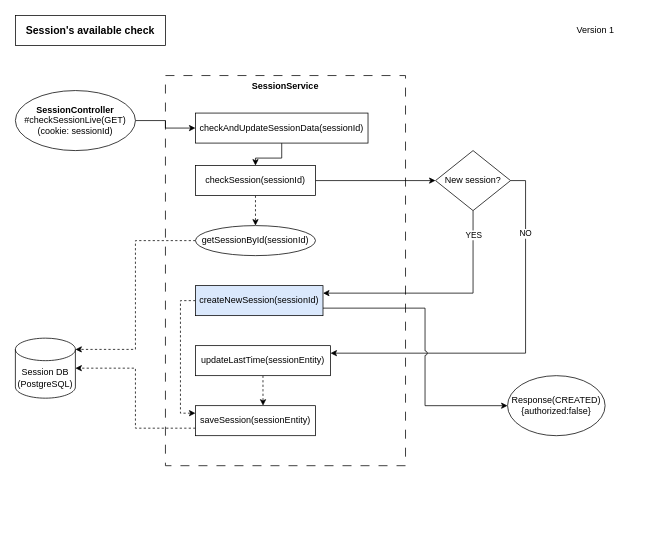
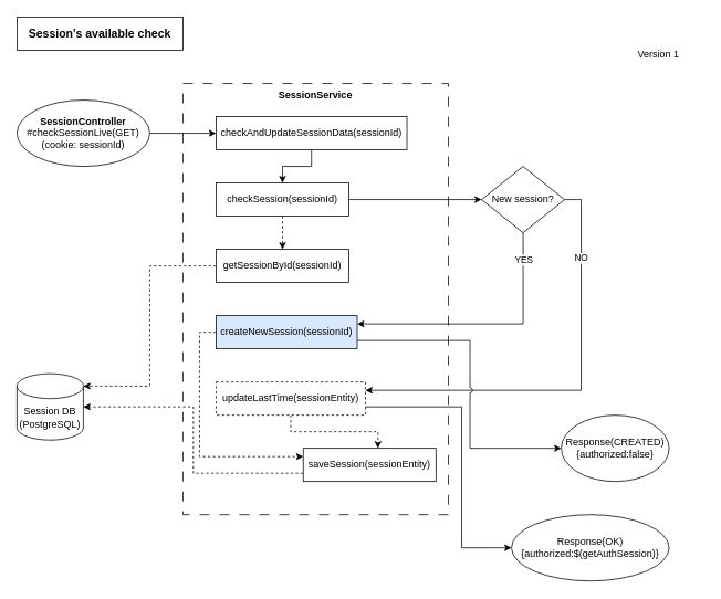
  <mxCell id="0" />
  <mxCell id="1" parent="0" />
  <mxCell id="2" value="&lt;b&gt;SessionService&lt;/b&gt;" style="rounded=0;whiteSpace=wrap;html=1;fillColor=none;dashed=1;verticalAlign=top;dashPattern=12 12;" parent="1" vertex="1"><mxGeometry x="220" y="100" width="320" height="520" as="geometry" /></mxCell>
  <mxCell id="3" value="Session DB&lt;br&gt;(PostgreSQL)" style="shape=cylinder3;whiteSpace=wrap;html=1;boundedLbl=1;backgroundOutline=1;size=15;" parent="1" vertex="1"><mxGeometry y="450" width="80" height="80" as="geometry" x="20" /></mxCell>
  <mxCell id="4" style="edgeStyle=orthogonalEdgeStyle;rounded=0;orthogonalLoop=1;jettySize=auto;html=1;exitX=1;exitY=0.5;exitDx=0;exitDy=0;entryX=0;entryY=0.5;entryDx=0;entryDy=0;" parent="1" source="5" target="7" edge="1"><mxGeometry relative="1" as="geometry" /></mxCell>
  <mxCell id="5" value="&lt;b&gt;SessionController&lt;/b&gt;&lt;br&gt;#checkSessionLive(GET)&lt;br&gt;(cookie: sessionId)" style="ellipse;whiteSpace=wrap;html=1;" parent="1" vertex="1"><mxGeometry y="120" width="160" height="80" as="geometry" x="20" /></mxCell>
  <mxCell id="6" style="edgeStyle=orthogonalEdgeStyle;rounded=0;orthogonalLoop=1;jettySize=auto;html=1;exitX=0.5;exitY=1;exitDx=0;exitDy=0;entryX=0.5;entryY=0;entryDx=0;entryDy=0;" parent="1" source="7" target="10" edge="1"><mxGeometry relative="1" as="geometry" /></mxCell>
- <mxCell id="7" value="checkAndUpdateSessionData(sessionId)" style="rounded=0;whiteSpace=wrap;html=1;" parent="1" vertex="1"><mxGeometry x="260" y="150" width="230" height="40" as="geometry" /></mxCell>
+ <mxCell id="7" value="checkAndUpdateSessionData(sessionId)" style="rounded=0;whiteSpace=wrap;html=1;" parent="1" vertex="1"><mxGeometry x="260" y="140" width="230" height="40" as="geometry" /></mxCell>
  <mxCell id="8" style="edgeStyle=orthogonalEdgeStyle;rounded=0;orthogonalLoop=1;jettySize=auto;html=1;exitX=1;exitY=0.5;exitDx=0;exitDy=0;entryX=0;entryY=0.5;entryDx=0;entryDy=0;" parent="1" source="10" target="15" edge="1"><mxGeometry relative="1" as="geometry" /></mxCell>
  <mxCell id="9" style="edgeStyle=orthogonalEdgeStyle;rounded=0;orthogonalLoop=1;jettySize=auto;html=1;exitX=0.5;exitY=1;exitDx=0;exitDy=0;entryX=0.5;entryY=0;entryDx=0;entryDy=0;dashed=1;" parent="1" source="10" target="23" edge="1"><mxGeometry relative="1" as="geometry" /></mxCell>
  <mxCell id="10" value="checkSession(sessionId)" style="rounded=0;whiteSpace=wrap;html=1;" parent="1" vertex="1"><mxGeometry x="260" y="220" width="160" height="40" as="geometry" /></mxCell>
  <mxCell id="11" style="edgeStyle=orthogonalEdgeStyle;rounded=0;orthogonalLoop=1;jettySize=auto;html=1;exitX=0.5;exitY=1;exitDx=0;exitDy=0;entryX=1;entryY=0.25;entryDx=0;entryDy=0;" parent="1" source="15" target="18" edge="1"><mxGeometry relative="1" as="geometry"><Array as="points"><mxPoint x="630" y="390" /></Array></mxGeometry></mxCell>
  <mxCell id="12" value="YES" style="edgeLabel;html=1;align=center;verticalAlign=middle;resizable=0;points=[];" parent="11" vertex="1" connectable="0"><mxGeometry x="-0.796" relative="1" as="geometry"><mxPoint as="offset" /></mxGeometry></mxCell>
  <mxCell id="13" style="edgeStyle=orthogonalEdgeStyle;rounded=0;orthogonalLoop=1;jettySize=auto;html=1;exitX=1;exitY=0.5;exitDx=0;exitDy=0;entryX=1;entryY=0.25;entryDx=0;entryDy=0;" parent="1" source="15" target="21" edge="1"><mxGeometry relative="1" as="geometry" /></mxCell>
  <mxCell id="14" value="NO" style="edgeLabel;html=1;align=center;verticalAlign=middle;resizable=0;points=[];" parent="13" vertex="1" connectable="0"><mxGeometry x="-0.649" y="-1" relative="1" as="geometry"><mxPoint as="offset" /></mxGeometry></mxCell>
  <mxCell id="15" value="New session?" style="rhombus;whiteSpace=wrap;html=1;" parent="1" vertex="1"><mxGeometry x="580" y="200" width="100" height="80" as="geometry" /></mxCell>
  <mxCell id="16" style="edgeStyle=orthogonalEdgeStyle;rounded=0;orthogonalLoop=1;jettySize=auto;html=1;exitX=0;exitY=0.5;exitDx=0;exitDy=0;entryX=0;entryY=0.25;entryDx=0;entryDy=0;dashed=1;" parent="1" source="18" target="25" edge="1"><mxGeometry relative="1" as="geometry" /></mxCell>
  <mxCell id="17" style="edgeStyle=orthogonalEdgeStyle;rounded=0;orthogonalLoop=1;jettySize=auto;html=1;exitX=1;exitY=0.75;exitDx=0;exitDy=0;entryX=0;entryY=0.5;entryDx=0;entryDy=0;jumpStyle=arc;" parent="1" source="18" target="27" edge="1"><mxGeometry relative="1" as="geometry"><Array as="points"><mxPoint x="566" y="410" /><mxPoint x="566" y="540" /></Array></mxGeometry></mxCell>
  <mxCell id="18" value="createNewSession(sessionId)" style="rounded=0;whiteSpace=wrap;html=1;fillColor=#dae8fc;" parent="1" vertex="1"><mxGeometry x="260" y="380" width="170" height="40" as="geometry" /></mxCell>
  <mxCell id="19" style="edgeStyle=orthogonalEdgeStyle;rounded=0;orthogonalLoop=1;jettySize=auto;html=1;exitX=0.5;exitY=1;exitDx=0;exitDy=0;entryX=0.563;entryY=0;entryDx=0;entryDy=0;entryPerimeter=0;dashed=1;" parent="1" source="21" target="25" edge="1"><mxGeometry relative="1" as="geometry" /></mxCell>
- <mxCell id="21" value="updateLastTime(sessionEntity)" style="rounded=0;whiteSpace=wrap;html=1;" parent="1" vertex="1"><mxGeometry x="260" y="460" width="180" height="40" as="geometry" /></mxCell>
+ <mxCell id="20" style="edgeStyle=orthogonalEdgeStyle;rounded=0;orthogonalLoop=1;jettySize=auto;html=1;exitX=1;exitY=0.75;exitDx=0;exitDy=0;entryX=0;entryY=0.5;entryDx=0;entryDy=0;" parent="1" source="21" target="28" edge="1"><mxGeometry relative="1" as="geometry"><Array as="points"><mxPoint x="556" y="490" /><mxPoint x="556" y="660" /></Array></mxGeometry></mxCell>
+ <mxCell id="21" value="updateLastTime(sessionEntity)" style="rounded=0;whiteSpace=wrap;html=1;dashed=1;" parent="1" vertex="1"><mxGeometry x="260" y="460" width="180" height="40" as="geometry" /></mxCell>
  <mxCell id="22" style="edgeStyle=orthogonalEdgeStyle;rounded=0;orthogonalLoop=1;jettySize=auto;html=1;exitX=0;exitY=0.5;exitDx=0;exitDy=0;entryX=1;entryY=0;entryDx=0;entryDy=15;entryPerimeter=0;dashed=1;" parent="1" source="23" target="3" edge="1"><mxGeometry relative="1" as="geometry" /></mxCell>
- <mxCell id="23" value="getSessionById(sessionId)" style="ellipse;whiteSpace=wrap;html=1;" parent="1" vertex="1"><mxGeometry x="260" y="300" width="160" height="40" as="geometry" /></mxCell>
+ <mxCell id="23" value="getSessionById(sessionId)" style="rounded=0;whiteSpace=wrap;html=1;" parent="1" vertex="1"><mxGeometry x="260" y="300" width="160" height="40" as="geometry" /></mxCell>
  <mxCell id="24" style="edgeStyle=orthogonalEdgeStyle;rounded=0;orthogonalLoop=1;jettySize=auto;html=1;exitX=0;exitY=0.75;exitDx=0;exitDy=0;entryX=1;entryY=0.5;entryDx=0;entryDy=0;entryPerimeter=0;dashed=1;" parent="1" source="25" target="3" edge="1"><mxGeometry relative="1" as="geometry" /></mxCell>
- <mxCell id="25" value="saveSession(sessionEntity)" style="rounded=0;whiteSpace=wrap;html=1;" parent="1" vertex="1"><mxGeometry x="260" y="540" width="160" height="40" as="geometry" /></mxCell>
- <mxCell id="26" value="Version 1" style="text;html=1;strokeColor=none;fillColor=none;align=center;verticalAlign=middle;whiteSpace=wrap;rounded=0;" parent="1" vertex="1"><mxGeometry x="740" width="107" height="40" as="geometry" y="20" /></mxCell>
+ <mxCell id="25" value="saveSession(sessionEntity)" style="rounded=0;whiteSpace=wrap;html=1;" parent="1" vertex="1"><mxGeometry x="365" y="540" width="160" height="40" as="geometry" /></mxCell>
+ <mxCell id="26" value="Version 1" style="text;html=1;strokeColor=none;fillColor=none;align=center;verticalAlign=middle;whiteSpace=wrap;rounded=0;" parent="1" vertex="1"><mxGeometry x="740" y="45" width="107" height="40" as="geometry" /></mxCell>
  <mxCell id="27" value="Response(CREATED)&lt;br&gt;{authorized:false}" style="ellipse;whiteSpace=wrap;html=1;" parent="1" vertex="1"><mxGeometry x="676" y="500" width="130" height="80" as="geometry" /></mxCell>
+ <mxCell id="28" value="Response(OK)&lt;br&gt;{authorized:$(getAuthSession)}" style="ellipse;whiteSpace=wrap;html=1;" parent="1" vertex="1"><mxGeometry x="616" y="620" width="190" height="80" as="geometry" /></mxCell>
  <mxCell id="29" value="Session's available check" style="text;html=1;strokeColor=default;fillColor=none;align=center;verticalAlign=middle;whiteSpace=wrap;rounded=0;fontSize=14;fontStyle=1" vertex="1" parent="1"><mxGeometry width="200" height="40" as="geometry" x="20" y="20" /></mxCell>
